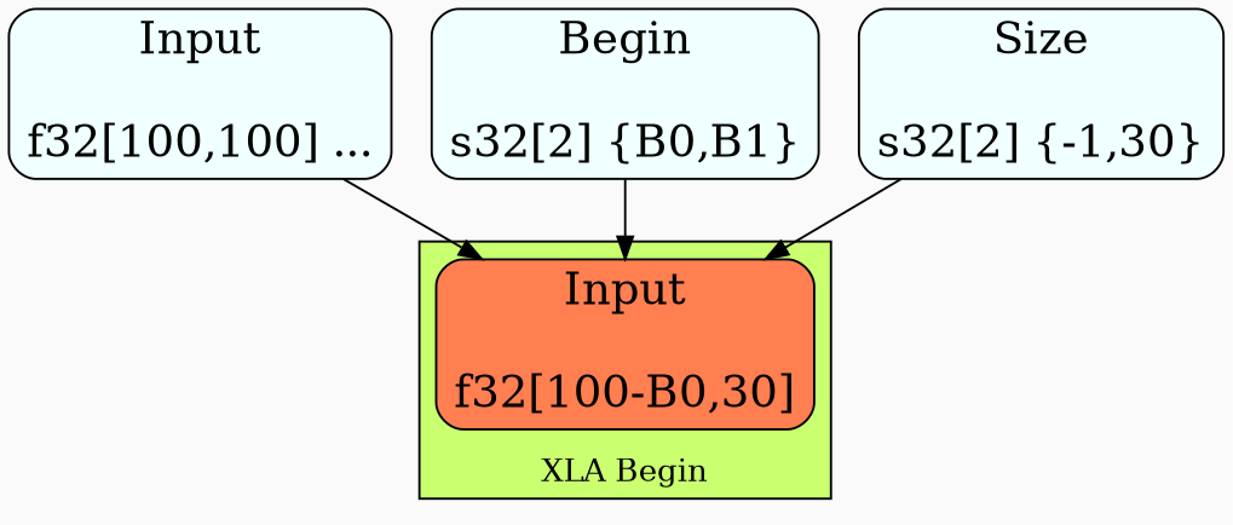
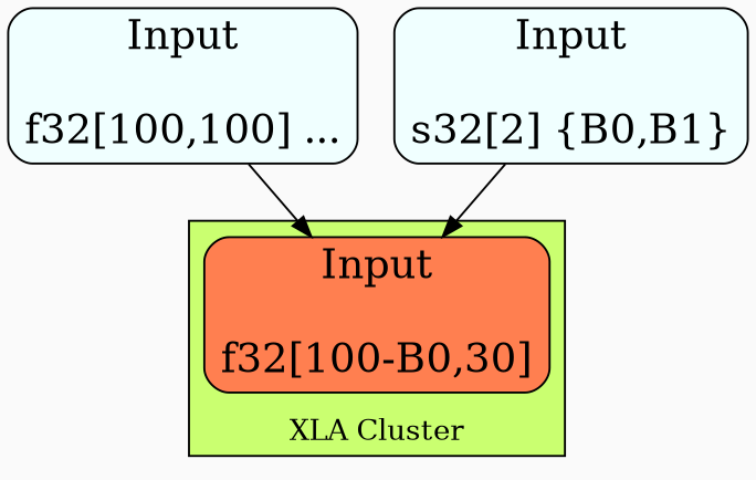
  digraph {
    bgcolor=gray98
    compound=true
    node [fillcolor=azure fontsize=20 shape=box style="filled,rounded"]
    n1 [fillcolor=coral label="Input\n\nf32[100-B0,30]"]
    n2 [label="Input\n\nf32[100,100] ..."]
-   n3 [label="Begin\n\ns32[2] {B0,B1}"]
-   n4 [label="Size\n\ns32[2] {-1,30}"]
+   n3 [label="Input\n\ns32[2] {B0,B1}"]
    subgraph cluster_1 {
      fillcolor=darkolivegreen1
-     label="XLA Begin"
+     label="XLA Cluster"
      labelloc=b
      style=filled
      n1
    }
    n2 -> n1
    n3 -> n1
-   n4 -> n1
  }
